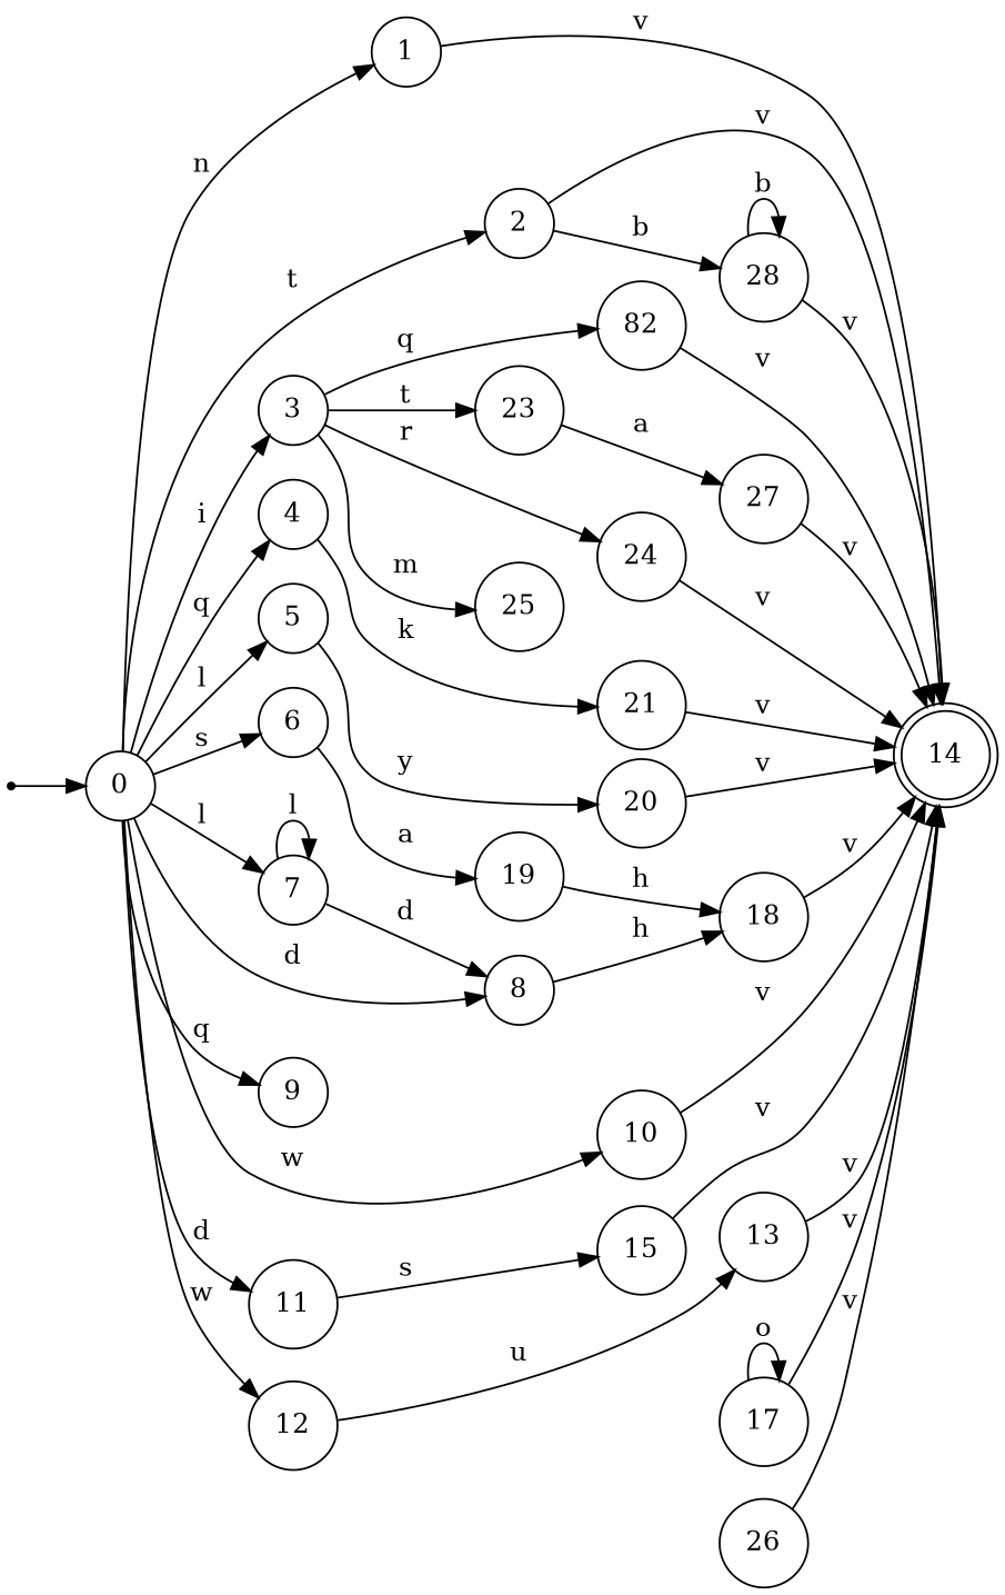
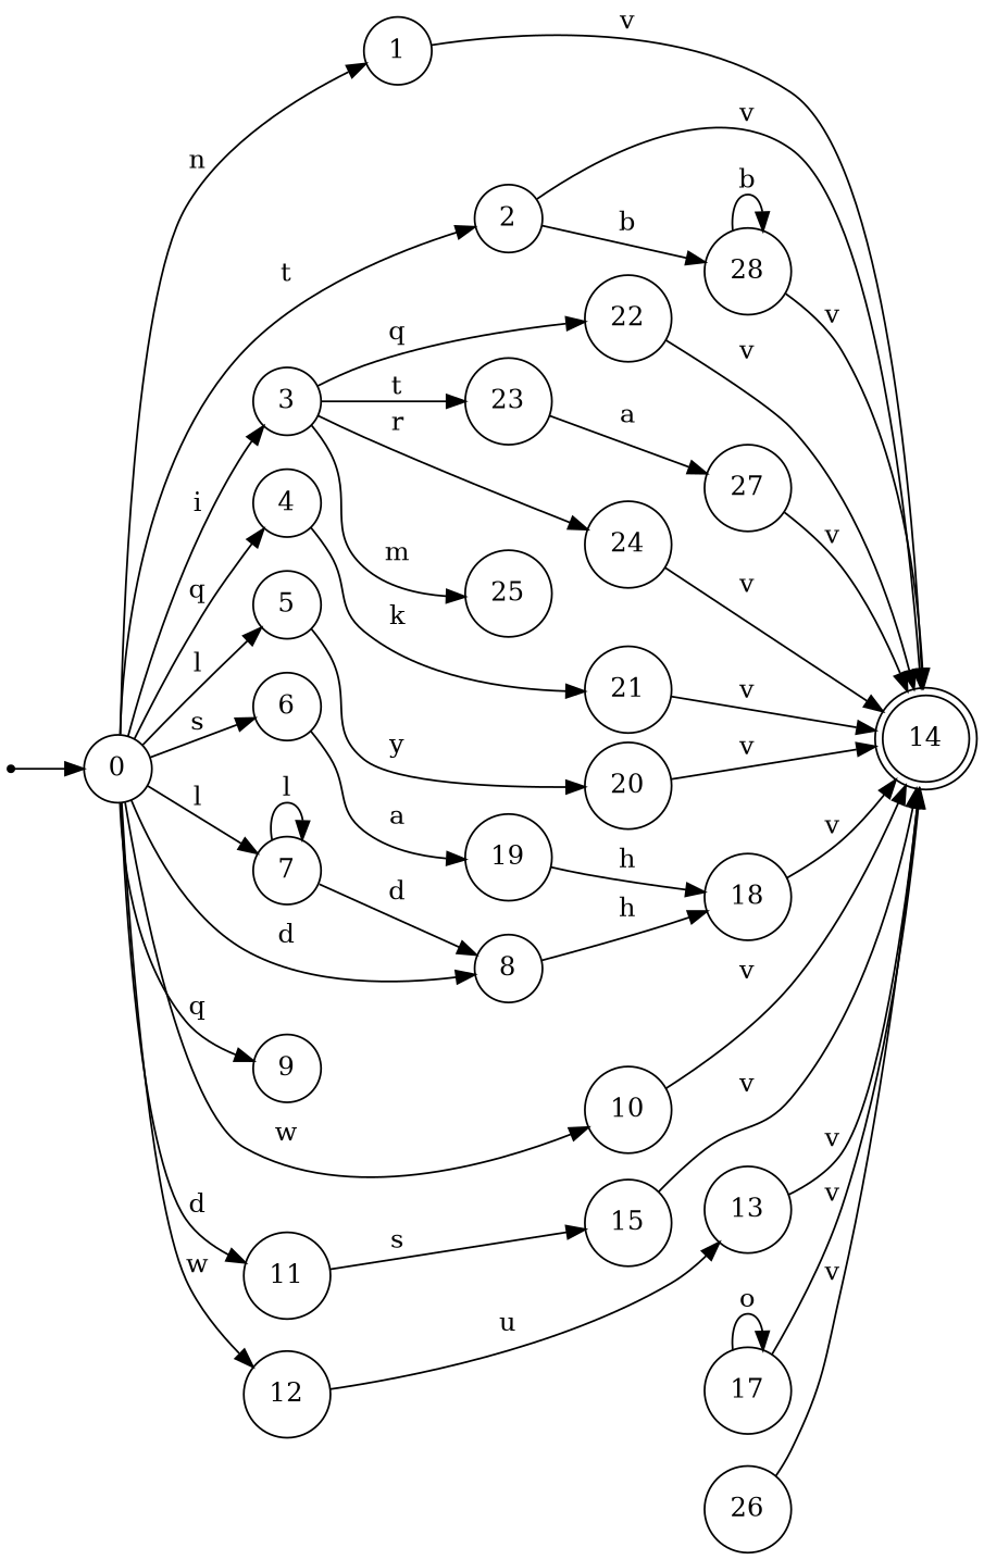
  digraph {
    rankdir=LR
    node [shape=circle]
    dummy0 [shape=point]
    0
    1
    2
    3
    4
    5
    6
    7
    8
    9
    10
    11
    12
    14 [shape=doublecircle]
    28
-   22 [label=82]
+   22
    23
    24
    25
    21
    20
    19
    18
    15
    13
    27
    17
    26
    dummy0 -> 0
    0 -> 1 [label=n]
    0 -> 2 [label=t]
    0 -> 3 [label=i]
    0 -> 4 [label=q]
    0 -> 5 [label=l]
    0 -> 6 [label=s]
    0 -> 7 [label=l]
    0 -> 8 [label=d]
    0 -> 9 [label=q]
    0 -> 10 [label=w]
    0 -> 11 [label=d]
    0 -> 12 [label=w]
    1 -> 14 [label=v]
    2 -> 14 [label=v]
    2 -> 28 [label=b]
    3 -> 22 [label=q]
    3 -> 23 [label=t]
    3 -> 24 [label=r]
    3 -> 25 [label=m]
    4 -> 21 [label=k]
    5 -> 20 [label=y]
    6 -> 19 [label=a]
    7 -> 7 [label=l]
    7 -> 8 [label=d]
    8 -> 18 [label=h]
    10 -> 14 [label=v]
    11 -> 15 [label=s]
    12 -> 13 [label=u]
    28 -> 14 [label=v]
    28 -> 28 [label=b]
    22 -> 14 [label=v]
    23 -> 27 [label=a]
    24 -> 14 [label=v]
    21 -> 14 [label=v]
    20 -> 14 [label=v]
    19 -> 18 [label=h]
    18 -> 14 [label=v]
    15 -> 14 [label=v]
    13 -> 14 [label=v]
    27 -> 14 [label=v]
    17 -> 14 [label=v]
    17 -> 17 [label=o]
    26 -> 14 [label=v]
  }
